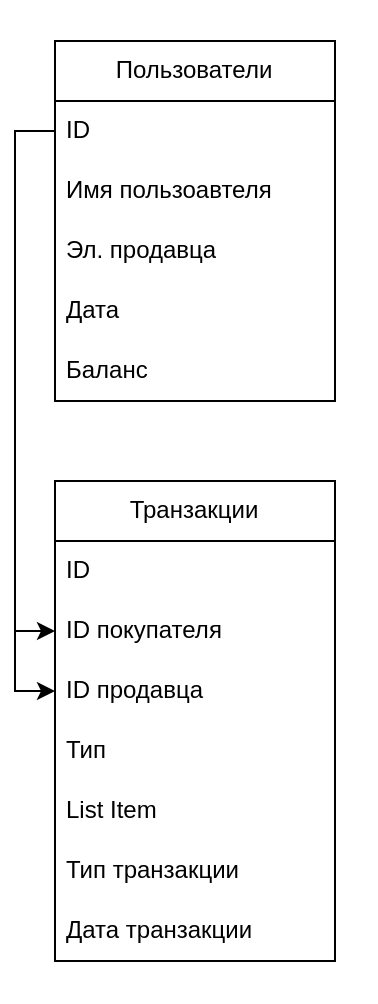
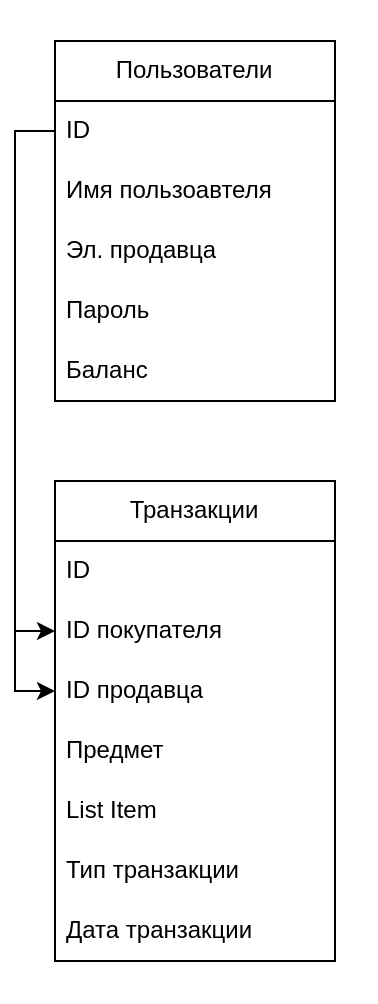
  <mxCell id="0" />
  <mxCell id="1" parent="0" />
  <mxCell id="2" value="Пользователи" style="swimlane;fontStyle=0;childLayout=stackLayout;horizontal=1;startSize=30;horizontalStack=0;resizeParent=1;resizeParentMax=0;resizeLast=0;collapsible=1;marginBottom=0;whiteSpace=wrap;html=1;" parent="1" vertex="1"><mxGeometry x="20" y="20" width="140" height="180" as="geometry" /></mxCell>
  <mxCell id="3" value="ID" style="text;strokeColor=none;fillColor=none;align=left;verticalAlign=middle;spacingLeft=4;spacingRight=4;overflow=hidden;points=[[0,0.5],[1,0.5]];portConstraint=eastwest;rotatable=0;whiteSpace=wrap;html=1;" parent="2" vertex="1"><mxGeometry y="30" width="140" height="30" as="geometry" /></mxCell>
  <mxCell id="4" value="Имя пользоавтеля" style="text;strokeColor=none;fillColor=none;align=left;verticalAlign=middle;spacingLeft=4;spacingRight=4;overflow=hidden;points=[[0,0.5],[1,0.5]];portConstraint=eastwest;rotatable=0;whiteSpace=wrap;html=1;" parent="2" vertex="1"><mxGeometry y="60" width="140" height="30" as="geometry" /></mxCell>
  <mxCell id="5" value="Эл. продавца" style="text;strokeColor=none;fillColor=none;align=left;verticalAlign=middle;spacingLeft=4;spacingRight=4;overflow=hidden;points=[[0,0.5],[1,0.5]];portConstraint=eastwest;rotatable=0;whiteSpace=wrap;html=1;" parent="2" vertex="1"><mxGeometry y="90" width="140" height="30" as="geometry" /></mxCell>
- <mxCell id="6" value="Дата" style="text;strokeColor=none;fillColor=none;align=left;verticalAlign=middle;spacingLeft=4;spacingRight=4;overflow=hidden;points=[[0,0.5],[1,0.5]];portConstraint=eastwest;rotatable=0;whiteSpace=wrap;html=1;" parent="2" vertex="1"><mxGeometry y="120" width="140" height="30" as="geometry" /></mxCell>
+ <mxCell id="6" value="Пароль" style="text;strokeColor=none;fillColor=none;align=left;verticalAlign=middle;spacingLeft=4;spacingRight=4;overflow=hidden;points=[[0,0.5],[1,0.5]];portConstraint=eastwest;rotatable=0;whiteSpace=wrap;html=1;" parent="2" vertex="1"><mxGeometry y="120" width="140" height="30" as="geometry" /></mxCell>
  <mxCell id="7" value="Баланс" style="text;strokeColor=none;fillColor=none;align=left;verticalAlign=middle;spacingLeft=4;spacingRight=4;overflow=hidden;points=[[0,0.5],[1,0.5]];portConstraint=eastwest;rotatable=0;whiteSpace=wrap;html=1;" parent="2" vertex="1"><mxGeometry y="150" width="140" height="30" as="geometry" /></mxCell>
  <mxCell id="8" value="Транзакции" style="swimlane;fontStyle=0;childLayout=stackLayout;horizontal=1;startSize=30;horizontalStack=0;resizeParent=1;resizeParentMax=0;resizeLast=0;collapsible=1;marginBottom=0;whiteSpace=wrap;html=1;" parent="1" vertex="1"><mxGeometry x="20" y="240" width="140" height="240" as="geometry" /></mxCell>
  <mxCell id="9" value="ID" style="text;strokeColor=none;fillColor=none;align=left;verticalAlign=middle;spacingLeft=4;spacingRight=4;overflow=hidden;points=[[0,0.5],[1,0.5]];portConstraint=eastwest;rotatable=0;whiteSpace=wrap;html=1;" parent="8" vertex="1"><mxGeometry y="30" width="140" height="30" as="geometry" /></mxCell>
  <mxCell id="10" value="ID покупателя" style="text;strokeColor=none;fillColor=none;align=left;verticalAlign=middle;spacingLeft=4;spacingRight=4;overflow=hidden;points=[[0,0.5],[1,0.5]];portConstraint=eastwest;rotatable=0;whiteSpace=wrap;html=1;" parent="8" vertex="1"><mxGeometry y="60" width="140" height="30" as="geometry" /></mxCell>
  <mxCell id="11" value="ID продавца" style="text;strokeColor=none;fillColor=none;align=left;verticalAlign=middle;spacingLeft=4;spacingRight=4;overflow=hidden;points=[[0,0.5],[1,0.5]];portConstraint=eastwest;rotatable=0;whiteSpace=wrap;html=1;" parent="8" vertex="1"><mxGeometry y="90" width="140" height="30" as="geometry" /></mxCell>
- <mxCell id="12" value="Тип" style="text;strokeColor=none;fillColor=none;align=left;verticalAlign=middle;spacingLeft=4;spacingRight=4;overflow=hidden;points=[[0,0.5],[1,0.5]];portConstraint=eastwest;rotatable=0;whiteSpace=wrap;html=1;" parent="8" vertex="1"><mxGeometry y="120" width="140" height="30" as="geometry" /></mxCell>
+ <mxCell id="12" value="Предмет" style="text;strokeColor=none;fillColor=none;align=left;verticalAlign=middle;spacingLeft=4;spacingRight=4;overflow=hidden;points=[[0,0.5],[1,0.5]];portConstraint=eastwest;rotatable=0;whiteSpace=wrap;html=1;" parent="8" vertex="1"><mxGeometry y="120" width="140" height="30" as="geometry" /></mxCell>
  <mxCell id="13" value="List Item" style="text;strokeColor=none;fillColor=none;align=left;verticalAlign=middle;spacingLeft=4;spacingRight=4;overflow=hidden;points=[[0,0.5],[1,0.5]];portConstraint=eastwest;rotatable=0;whiteSpace=wrap;html=1;" vertex="1" parent="8"><mxGeometry y="150" width="140" height="30" as="geometry" /></mxCell>
  <mxCell id="14" value="Тип транзакции" style="text;strokeColor=none;fillColor=none;align=left;verticalAlign=middle;spacingLeft=4;spacingRight=4;overflow=hidden;points=[[0,0.5],[1,0.5]];portConstraint=eastwest;rotatable=0;whiteSpace=wrap;html=1;" parent="8" vertex="1"><mxGeometry y="180" width="140" height="30" as="geometry" /></mxCell>
  <mxCell id="15" value="Дата транзакции" style="text;strokeColor=none;fillColor=none;align=left;verticalAlign=middle;spacingLeft=4;spacingRight=4;overflow=hidden;points=[[0,0.5],[1,0.5]];portConstraint=eastwest;rotatable=0;whiteSpace=wrap;html=1;" parent="8" vertex="1"><mxGeometry y="210" width="140" height="30" as="geometry" /></mxCell>
  <mxCell id="16" style="edgeStyle=orthogonalEdgeStyle;rounded=0;orthogonalLoop=1;jettySize=auto;html=1;exitX=0;exitY=0.5;exitDx=0;exitDy=0;entryX=0;entryY=0.5;entryDx=0;entryDy=0;" parent="1" source="3" target="10" edge="1"><mxGeometry relative="1" as="geometry" /></mxCell>
  <mxCell id="17" style="edgeStyle=orthogonalEdgeStyle;rounded=0;orthogonalLoop=1;jettySize=auto;html=1;exitX=0;exitY=0.5;exitDx=0;exitDy=0;entryX=0;entryY=0.5;entryDx=0;entryDy=0;" parent="1" source="3" target="11" edge="1"><mxGeometry relative="1" as="geometry" /></mxCell>
